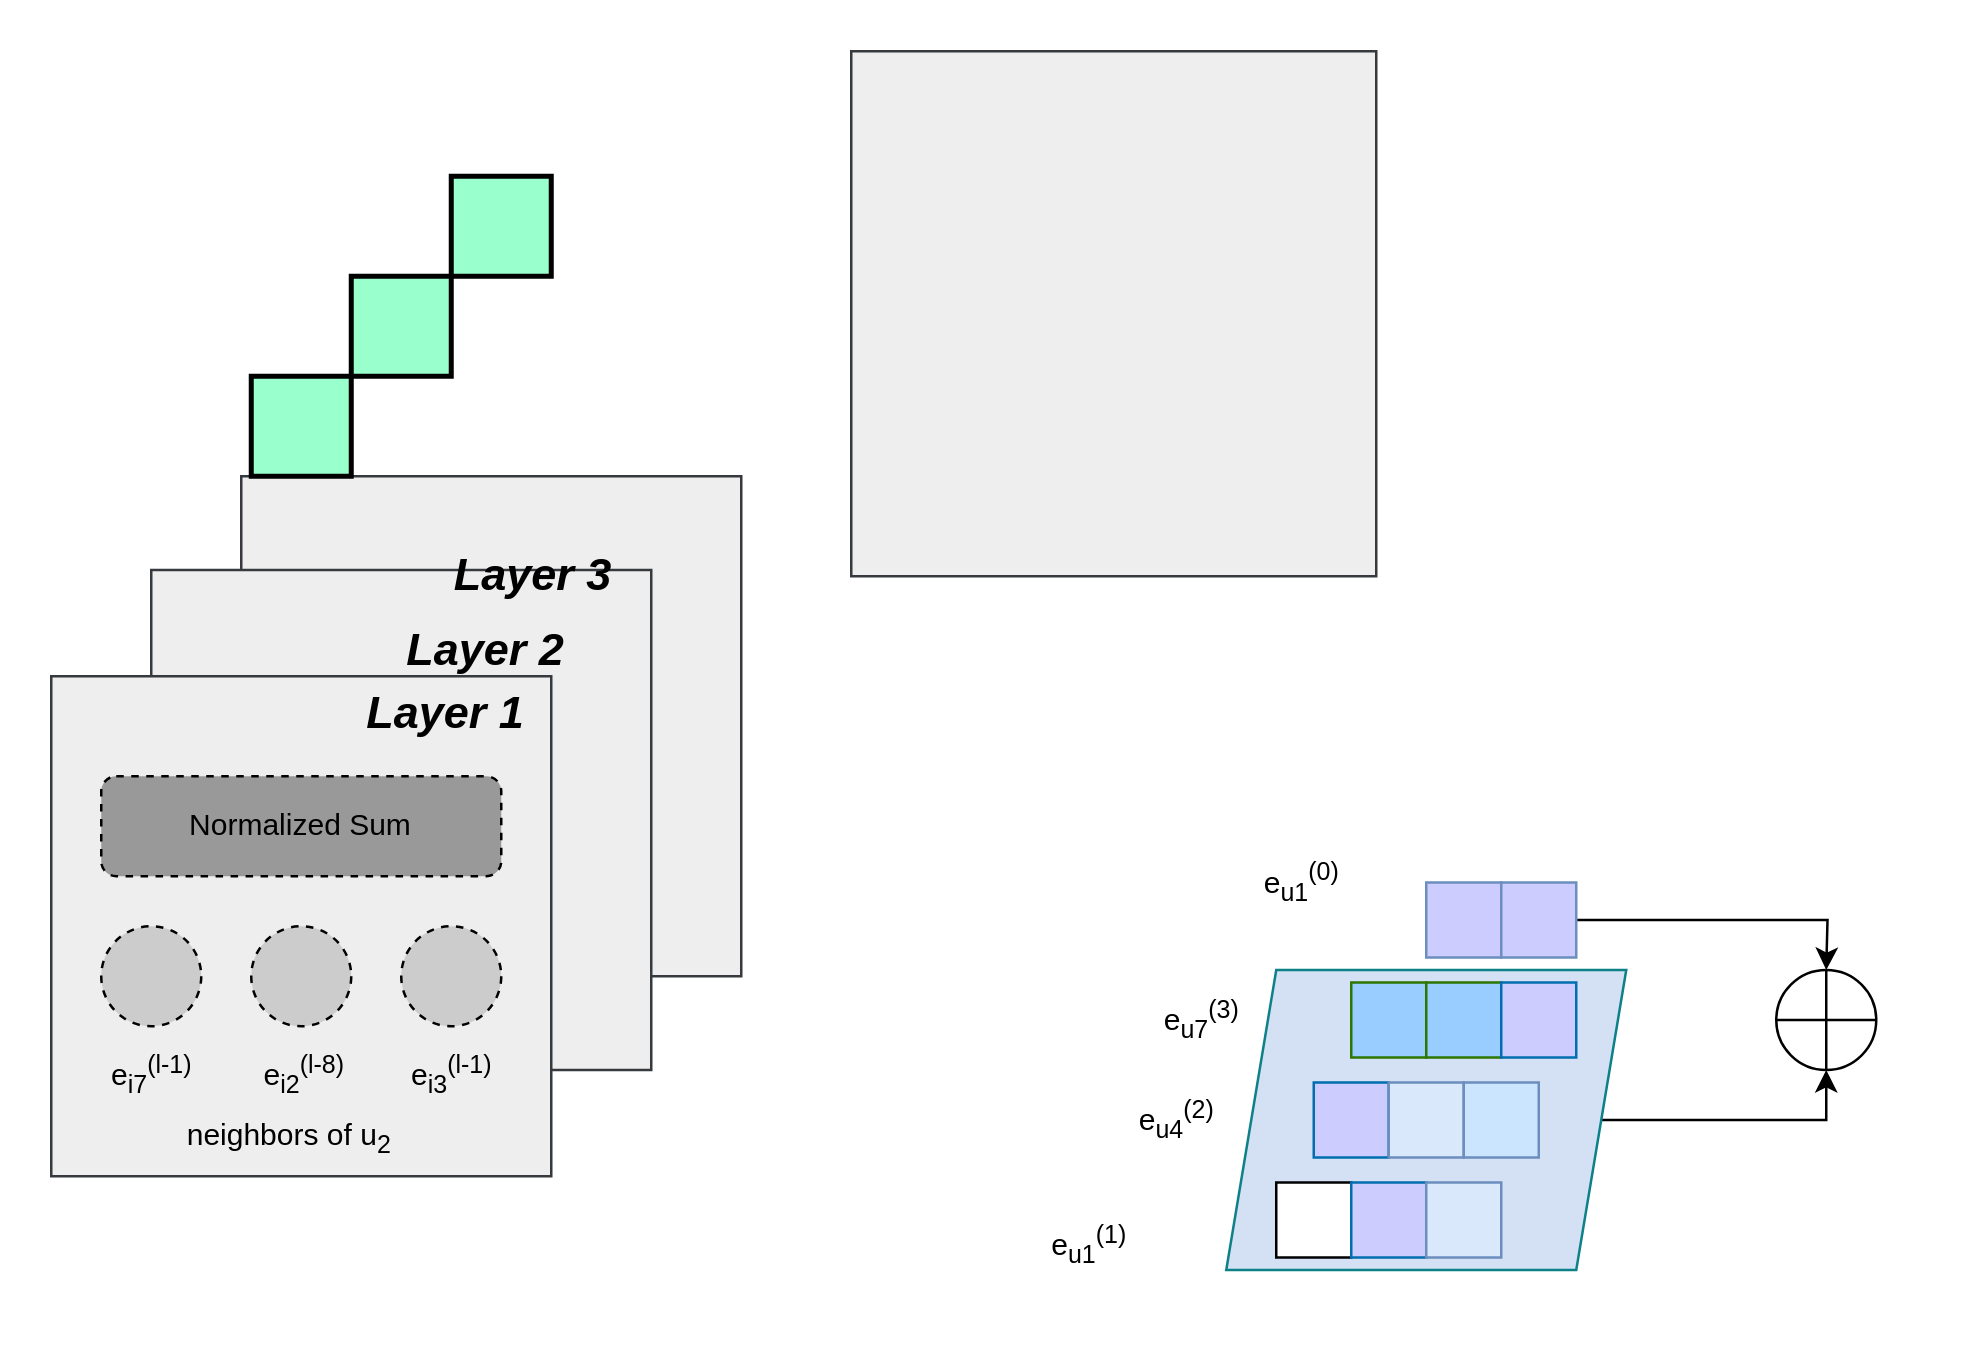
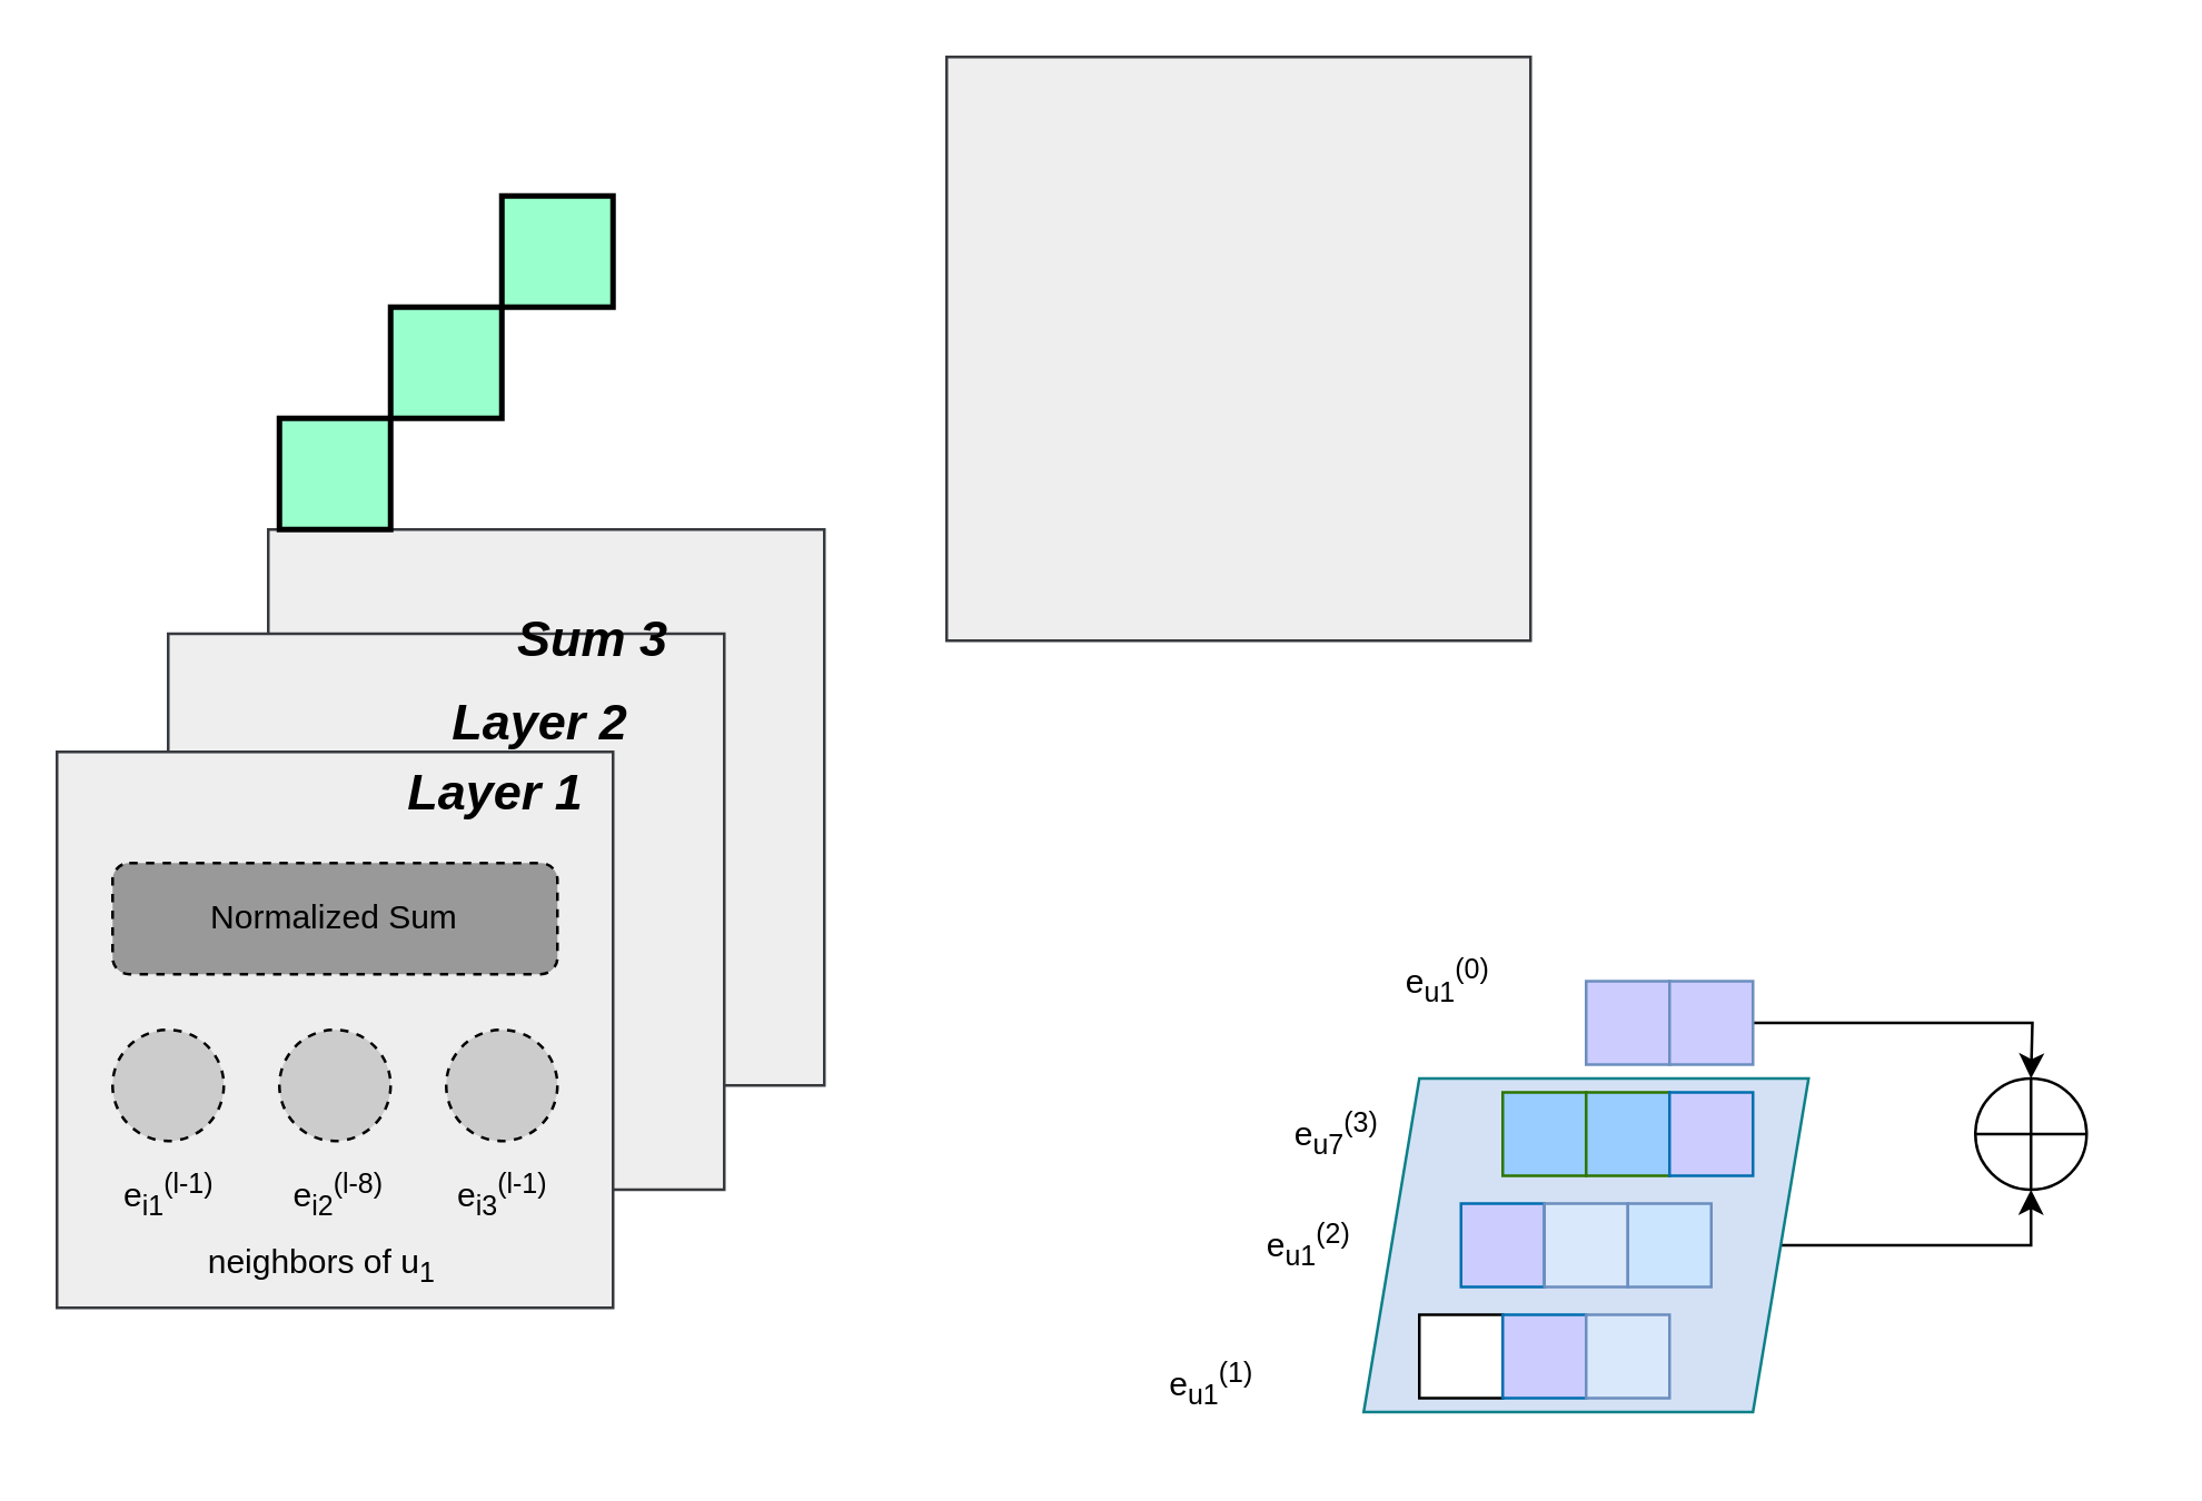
  <mxCell id="0" />
  <mxCell id="1" parent="0" />
  <mxCell id="2" value="" style="whiteSpace=wrap;html=1;aspect=fixed;strokeColor=#36393d;fillColor=#eeeeee;" vertex="1" parent="1"><mxGeometry x="96" y="190" width="200" height="200" as="geometry" /></mxCell>
  <mxCell id="3" value="" style="whiteSpace=wrap;html=1;aspect=fixed;strokeColor=#36393d;fillColor=#eeeeee;" vertex="1" parent="1"><mxGeometry x="60" y="227.5" width="200" height="200" as="geometry" /></mxCell>
  <mxCell id="4" value="" style="whiteSpace=wrap;html=1;aspect=fixed;strokeColor=#36393d;fillColor=#eeeeee;" vertex="1" parent="1"><mxGeometry x="20" y="270" width="200" height="200" as="geometry" /></mxCell>
  <mxCell id="5" value="Normalized Sum" style="rounded=1;whiteSpace=wrap;html=1;strokeColor=default;fillColor=#999999;dashed=1;" vertex="1" parent="1"><mxGeometry x="40" y="310" width="160" height="40" as="geometry" /></mxCell>
  <mxCell id="6" value="e&lt;sub&gt;i2&lt;/sub&gt;&lt;sup&gt;(l-8)&lt;/sup&gt;" style="text;html=1;align=center;verticalAlign=middle;resizable=0;points=[];autosize=1;strokeColor=none;fillColor=none;" vertex="1" parent="1"><mxGeometry x="91" y="410" width="60" height="40" as="geometry" /></mxCell>
  <mxCell id="7" value="" style="ellipse;whiteSpace=wrap;html=1;aspect=fixed;dashed=1;strokeColor=default;fillColor=#CCCCCC;" vertex="1" parent="1"><mxGeometry x="100" y="370" width="40" height="40" as="geometry" /></mxCell>
  <mxCell id="8" value="e&lt;sub&gt;i3&lt;/sub&gt;&lt;sup&gt;(l-1)&lt;/sup&gt;" style="text;html=1;align=center;verticalAlign=middle;resizable=0;points=[];autosize=1;strokeColor=none;fillColor=none;" vertex="1" parent="1"><mxGeometry x="150" y="410" width="60" height="40" as="geometry" /></mxCell>
  <mxCell id="9" value="" style="ellipse;whiteSpace=wrap;html=1;aspect=fixed;dashed=1;strokeColor=default;fillColor=#CCCCCC;" vertex="1" parent="1"><mxGeometry x="160" y="370" width="40" height="40" as="geometry" /></mxCell>
- <mxCell id="10" value="e&lt;sub&gt;i7&lt;/sub&gt;&lt;sup&gt;(l-1)&lt;/sup&gt;" style="text;html=1;align=center;verticalAlign=middle;resizable=0;points=[];autosize=1;strokeColor=none;fillColor=none;" vertex="1" parent="1"><mxGeometry x="30" y="410" width="60" height="40" as="geometry" /></mxCell>
+ <mxCell id="10" value="e&lt;sub&gt;i1&lt;/sub&gt;&lt;sup&gt;(l-1)&lt;/sup&gt;" style="text;html=1;align=center;verticalAlign=middle;resizable=0;points=[];autosize=1;strokeColor=none;fillColor=none;" vertex="1" parent="1"><mxGeometry x="30" y="410" width="60" height="40" as="geometry" /></mxCell>
  <mxCell id="11" value="" style="ellipse;whiteSpace=wrap;html=1;aspect=fixed;dashed=1;strokeColor=default;fillColor=#CCCCCC;" vertex="1" parent="1"><mxGeometry x="40" y="370" width="40" height="40" as="geometry" /></mxCell>
- <mxCell id="12" value="neighbors of u&lt;sub&gt;2&lt;/sub&gt;" style="text;html=1;align=center;verticalAlign=middle;resizable=0;points=[];autosize=1;strokeColor=none;fillColor=none;" vertex="1" parent="1"><mxGeometry x="60" y="440" width="110" height="30" as="geometry" /></mxCell>
+ <mxCell id="12" value="neighbors of u&lt;sub&gt;1&lt;/sub&gt;" style="text;html=1;align=center;verticalAlign=middle;resizable=0;points=[];autosize=1;strokeColor=none;fillColor=none;" vertex="1" parent="1"><mxGeometry x="60" y="440" width="110" height="30" as="geometry" /></mxCell>
  <mxCell id="13" value="&lt;b style=&quot;font-size: 18px;&quot;&gt;&lt;span style=&quot;font-size: 18px;&quot;&gt;&lt;i style=&quot;font-size: 18px;&quot;&gt;Layer 1&amp;nbsp;&lt;/i&gt;&lt;/span&gt;&lt;/b&gt;" style="text;html=1;align=center;verticalAlign=middle;resizable=0;points=[];autosize=1;strokeColor=none;fillColor=none;strokeWidth=2;fontSize=18;" vertex="1" parent="1"><mxGeometry x="135" y="265" width="90" height="40" as="geometry" /></mxCell>
  <mxCell id="14" value="&lt;b style=&quot;font-size: 18px;&quot;&gt;&lt;span style=&quot;font-size: 18px;&quot;&gt;&lt;i style=&quot;font-size: 18px;&quot;&gt;Layer 2&amp;nbsp;&lt;/i&gt;&lt;/span&gt;&lt;/b&gt;" style="text;html=1;align=center;verticalAlign=middle;resizable=0;points=[];autosize=1;strokeColor=none;fillColor=none;strokeWidth=2;fontSize=18;" vertex="1" parent="1"><mxGeometry x="151" y="240" width="90" height="40" as="geometry" /></mxCell>
- <mxCell id="15" value="&lt;b style=&quot;font-size: 18px;&quot;&gt;&lt;span style=&quot;font-size: 18px;&quot;&gt;&lt;i style=&quot;font-size: 18px;&quot;&gt;Layer 3&amp;nbsp;&lt;/i&gt;&lt;/span&gt;&lt;/b&gt;" style="text;html=1;align=center;verticalAlign=middle;resizable=0;points=[];autosize=1;strokeColor=none;fillColor=none;strokeWidth=2;fontSize=18;fontStyle=0" vertex="1" parent="1"><mxGeometry x="170" y="210" width="90" height="40" as="geometry" /></mxCell>
+ <mxCell id="15" value="&lt;b style=&quot;font-size: 18px;&quot;&gt;&lt;span style=&quot;font-size: 18px;&quot;&gt;&lt;i style=&quot;font-size: 18px;&quot;&gt;Sum 3&amp;nbsp;&lt;/i&gt;&lt;/span&gt;&lt;/b&gt;" style="text;html=1;align=center;verticalAlign=middle;resizable=0;points=[];autosize=1;strokeColor=none;fillColor=none;strokeWidth=2;fontSize=18;fontStyle=0" vertex="1" parent="1"><mxGeometry x="170" y="210" width="90" height="40" as="geometry" /></mxCell>
  <mxCell id="16" style="edgeStyle=orthogonalEdgeStyle;rounded=0;orthogonalLoop=1;jettySize=auto;html=1;entryX=0.5;entryY=1;entryDx=0;entryDy=0;" edge="1" parent="1" source="17" target="36"><mxGeometry relative="1" as="geometry" /></mxCell>
  <mxCell id="17" value="" style="shape=parallelogram;perimeter=parallelogramPerimeter;whiteSpace=wrap;html=1;fixedSize=1;fillColor=#D4E1F5;strokeColor=#0e8088;" vertex="1" parent="1"><mxGeometry x="490" y="387.5" width="160" height="120" as="geometry" /></mxCell>
  <mxCell id="18" value="" style="whiteSpace=wrap;html=1;aspect=fixed;fillColor=#99CCFF;fontColor=#ffffff;strokeColor=#2D7600;" vertex="1" parent="1"><mxGeometry x="540" y="392.5" width="30" height="30" as="geometry" /></mxCell>
  <mxCell id="19" value="" style="whiteSpace=wrap;html=1;aspect=fixed;fillColor=#99CCFF;fontColor=#ffffff;strokeColor=#2D7600;" vertex="1" parent="1"><mxGeometry x="570" y="392.5" width="30" height="30" as="geometry" /></mxCell>
  <mxCell id="20" value="" style="whiteSpace=wrap;html=1;aspect=fixed;strokeColor=#006EAF;fillColor=#CCCCFF;fontColor=#ffffff;" vertex="1" parent="1"><mxGeometry x="600" y="392.5" width="30" height="30" as="geometry" /></mxCell>
  <mxCell id="21" value="" style="whiteSpace=wrap;html=1;aspect=fixed;strokeColor=#006EAF;fillColor=#CCCCFF;fontColor=#ffffff;" vertex="1" parent="1"><mxGeometry x="525" y="432.5" width="30" height="30" as="geometry" /></mxCell>
  <mxCell id="22" value="" style="whiteSpace=wrap;html=1;aspect=fixed;strokeColor=#6c8ebf;fillColor=#dae8fc;gradientColor=none;" vertex="1" parent="1"><mxGeometry x="555" y="432.5" width="30" height="30" as="geometry" /></mxCell>
  <mxCell id="23" value="" style="whiteSpace=wrap;html=1;aspect=fixed;strokeColor=#6c8ebf;fillColor=#CCE5FF;gradientColor=none;" vertex="1" parent="1"><mxGeometry x="585" y="432.5" width="30" height="30" as="geometry" /></mxCell>
  <mxCell id="24" value="" style="whiteSpace=wrap;html=1;aspect=fixed;" vertex="1" parent="1"><mxGeometry x="510" y="472.5" width="30" height="30" as="geometry" /></mxCell>
  <mxCell id="25" value="" style="whiteSpace=wrap;html=1;aspect=fixed;fillColor=#CCCCFF;fontColor=#ffffff;strokeColor=#006EAF;" vertex="1" parent="1"><mxGeometry x="540" y="472.5" width="30" height="30" as="geometry" /></mxCell>
  <mxCell id="26" value="" style="whiteSpace=wrap;html=1;aspect=fixed;strokeColor=#6c8ebf;fillColor=#dae8fc;gradientColor=none;" vertex="1" parent="1"><mxGeometry x="570" y="472.5" width="30" height="30" as="geometry" /></mxCell>
  <mxCell id="27" value="e&lt;sub&gt;u7&lt;/sub&gt;&lt;sup&gt;(3)&lt;/sup&gt;" style="text;html=1;align=center;verticalAlign=middle;resizable=0;points=[];autosize=1;strokeColor=none;fillColor=none;" vertex="1" parent="1"><mxGeometry x="450" y="387.5" width="60" height="40" as="geometry" /></mxCell>
- <mxCell id="28" value="e&lt;sub&gt;u4&lt;/sub&gt;&lt;sup&gt;(2)&lt;/sup&gt;" style="text;html=1;align=center;verticalAlign=middle;resizable=0;points=[];autosize=1;strokeColor=none;fillColor=none;" vertex="1" parent="1"><mxGeometry x="440" y="427.5" width="60" height="40" as="geometry" /></mxCell>
+ <mxCell id="28" value="e&lt;sub&gt;u1&lt;/sub&gt;&lt;sup&gt;(2)&lt;/sup&gt;" style="text;html=1;align=center;verticalAlign=middle;resizable=0;points=[];autosize=1;strokeColor=none;fillColor=none;" vertex="1" parent="1"><mxGeometry x="440" y="427.5" width="60" height="40" as="geometry" /></mxCell>
  <mxCell id="29" value="e&lt;sub&gt;u1&lt;/sub&gt;&lt;sup&gt;(1)&lt;/sup&gt;" style="text;html=1;align=center;verticalAlign=middle;resizable=0;points=[];autosize=1;strokeColor=none;fillColor=none;" vertex="1" parent="1"><mxGeometry x="405" y="477.5" width="60" height="40" as="geometry" /></mxCell>
  <mxCell id="30" value="e&lt;sub&gt;u1&lt;/sub&gt;&lt;sup&gt;(0)&lt;/sup&gt;" style="text;html=1;align=center;verticalAlign=middle;resizable=0;points=[];autosize=1;strokeColor=none;fillColor=none;" vertex="1" parent="1"><mxGeometry x="490" y="332.5" width="60" height="40" as="geometry" /></mxCell>
  <mxCell id="31" value="" style="whiteSpace=wrap;html=1;aspect=fixed;fillColor=#CCCCFF;strokeColor=#6c8ebf;gradientColor=none;" vertex="1" parent="1"><mxGeometry x="570" y="352.5" width="30" height="30" as="geometry" /></mxCell>
  <mxCell id="32" style="edgeStyle=orthogonalEdgeStyle;rounded=0;orthogonalLoop=1;jettySize=auto;html=1;" edge="1" parent="1" source="33"><mxGeometry relative="1" as="geometry"><mxPoint x="730" y="387.5" as="targetPoint" /></mxGeometry></mxCell>
  <mxCell id="33" value="" style="whiteSpace=wrap;html=1;aspect=fixed;strokeColor=#6c8ebf;fillColor=#CCCCFF;gradientColor=none;" vertex="1" parent="1"><mxGeometry x="600" y="352.5" width="30" height="30" as="geometry" /></mxCell>
  <mxCell id="34" value="" style="group" vertex="1" connectable="0" parent="1"><mxGeometry x="710" y="367.5" width="60" height="60" as="geometry" /></mxCell>
  <mxCell id="35" style="edgeStyle=orthogonalEdgeStyle;rounded=0;orthogonalLoop=1;jettySize=auto;html=1;exitX=1;exitY=0;exitDx=0;exitDy=0;" edge="1" parent="34" source="36"><mxGeometry relative="1" as="geometry"><mxPoint x="33.667" y="50" as="targetPoint" /></mxGeometry></mxCell>
  <mxCell id="36" value="" style="ellipse;whiteSpace=wrap;html=1;aspect=fixed;" vertex="1" parent="34"><mxGeometry y="20" width="40" height="40" as="geometry" /></mxCell>
  <mxCell id="37" value="" style="endArrow=none;html=1;rounded=0;exitX=0.5;exitY=1;exitDx=0;exitDy=0;entryX=0.5;entryY=0;entryDx=0;entryDy=0;" edge="1" parent="34" source="36" target="36"><mxGeometry width="50" height="50" relative="1" as="geometry"><mxPoint x="20" y="40" as="sourcePoint" /><mxPoint x="70" y="-10" as="targetPoint" /></mxGeometry></mxCell>
  <mxCell id="38" value="" style="endArrow=none;html=1;rounded=0;exitX=0;exitY=0.5;exitDx=0;exitDy=0;entryX=1;entryY=0.5;entryDx=0;entryDy=0;" edge="1" parent="34" source="36" target="36"><mxGeometry width="50" height="50" relative="1" as="geometry"><mxPoint x="20" y="40" as="sourcePoint" /><mxPoint x="70" y="-10" as="targetPoint" /></mxGeometry></mxCell>
  <mxCell id="39" value="" style="whiteSpace=wrap;html=1;aspect=fixed;strokeColor=default;strokeWidth=2;fontSize=18;fillColor=#99FFCC;gradientColor=none;" vertex="1" parent="1"><mxGeometry x="100" y="150" width="40" height="40" as="geometry" /></mxCell>
  <mxCell id="40" value="" style="whiteSpace=wrap;html=1;aspect=fixed;strokeColor=default;strokeWidth=2;fontSize=18;fillColor=#99FFCC;gradientColor=none;" vertex="1" parent="1"><mxGeometry x="140" y="110" width="40" height="40" as="geometry" /></mxCell>
  <mxCell id="41" value="" style="whiteSpace=wrap;html=1;aspect=fixed;strokeColor=default;strokeWidth=2;fontSize=18;fillColor=#99FFCC;gradientColor=none;" vertex="1" parent="1"><mxGeometry x="180" y="70" width="40" height="40" as="geometry" /></mxCell>
  <mxCell id="42" value="" style="whiteSpace=wrap;html=1;aspect=fixed;strokeColor=#36393d;fillColor=#eeeeee;" vertex="1" parent="1"><mxGeometry x="340" y="20" width="210" height="210" as="geometry" /></mxCell>
